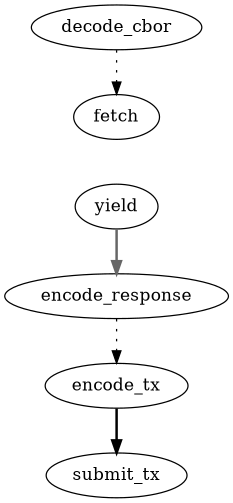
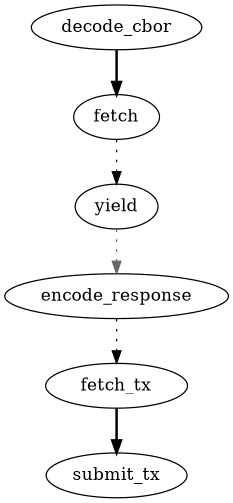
  digraph {
    node [type=ethabiencode]
    edge [color=black style=dotted]
    decode_cbor [data="$(decode_log.data)" type=cborparse]
    fetch [method=POST requestData="{\"projectId\": $(decode_cbor.projectId), \"cropId\": $(decode_cbor.cropId), \"uaiId\": $(decode_cbor.uaiId), }" type=http url="https://lccc.etherisc.com/yield"]
    yield [data="$(fetch)" path=yield type=jsonparse]
    encode_response [abi="(bytes32 requestId, bool completed, uint256 deductible, uint256 hurdle, uint256 payout)" data="{\"requestId\": $(decode_log.requestId), \"yield\": $(yield)}"]
-   encode_tx [abi="fulfillOracleRequest2(bytes32 requestId, uint256 payment, address callbackAddress, bytes4 callbackFunctionId, uint256 expiration, bytes calldata data)" data="{\"requestId\": $(decode_log.requestId), \"payment\": $(decode_log.payment), \"callbackAddress\": $(decode_log.callbackAddr), \"callbackFunctionId\": $(decode_log.callbackFunctionId), \"expiration\": $(decode_log.cancelExpiration), \"data\": $(encode_response)}"]
+   encode_tx [abi="fulfillOracleRequest2(bytes32 requestId, uint256 payment, address callbackAddress, bytes4 callbackFunctionId, uint256 expiration, bytes calldata data)" data="{\"requestId\": $(decode_log.requestId), \"payment\": $(decode_log.payment), \"callbackAddress\": $(decode_log.callbackAddr), \"callbackFunctionId\": $(decode_log.callbackFunctionId), \"expiration\": $(decode_log.cancelExpiration), \"data\": $(encode_response)}" label=fetch_tx]
    submit_tx [data="$(encode_tx)" to="0x11B6838405f7fd78f4e1501b37D78eCB4e411795" type=ethtx]
-   decode_cbor -> fetch
-   yield -> encode_response [color=gray40 style=bold]
+   decode_cbor -> fetch [style=bold]
+   fetch -> yield
+   yield -> encode_response [color=gray40]
    encode_response -> encode_tx
    encode_tx -> submit_tx [style=bold]
  }
